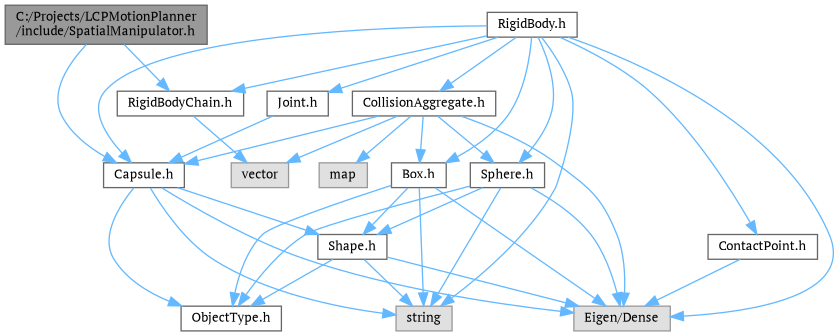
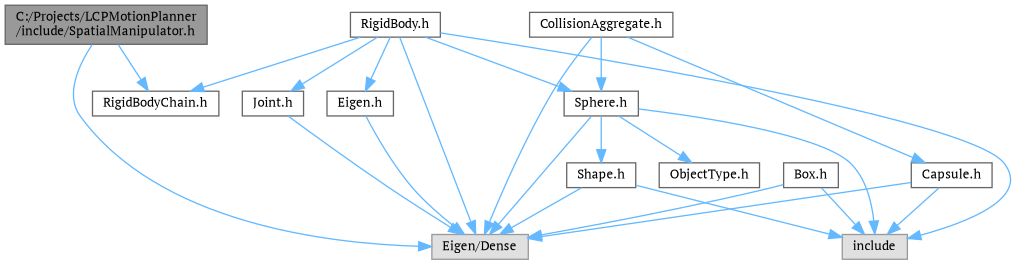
  digraph {
    fontname="PT Serif"
    node [color=grey40 fillcolor=white fontname="PT Serif" fontsize=10 shape=box style=filled]
    edge [color=steelblue1 fontname="PT Serif" fontsize=10 labelfontname=Helvetica labelfontsize=10 style=solid]
    n1 [color=gray40 fillcolor=grey60 fontcolor=black height=0.2 label="C:/Projects/LCPMotionPlanner\l/include/SpatialManipulator.h" width=0.4]
    n2 [height=0.2 label="RigidBodyChain.h" width=0.4]
    n3 [color=grey60 fillcolor="#E0E0E0" height=0.2 label="Eigen/Dense" width=0.4]
-   n4 [color=grey60 fillcolor="#E0E0E0" height=0.2 label=vector width=0.4]
    n5 [height=0.2 label="RigidBody.h" width=0.4]
    n6 [height=0.2 label="Joint.h" width=0.4]
    n7 [height=0.2 label="CollisionAggregate.h" width=0.4]
    n8 [height=0.2 label="Sphere.h" width=0.4]
-   n9 [color=grey60 fillcolor="#E0E0E0" height=0.2 label=string width=0.4]
+   n9 [color=grey60 fillcolor="#E0E0E0" height=0.2 label=include width=0.4]
    n10 [height=0.2 label="Capsule.h" width=0.4]
    n11 [height=0.2 label="Box.h" width=0.4]
-   n12 [height=0.2 label="ContactPoint.h" width=0.4]
-   n13 [color=grey60 fillcolor="#E0E0E0" height=0.2 label=map width=0.4]
+   n12 [height=0.2 label="Eigen.h" width=0.4]
    n14 [height=0.2 label="Shape.h" width=0.4]
    n15 [height=0.2 label="ObjectType.h" width=0.4]
    n1 -> n2
-   n1 -> n10
-   n2 -> n4
+   n1 -> n3
    n5 -> n2
    n5 -> n3
    n5 -> n6
-   n5 -> n7
    n5 -> n8
    n5 -> n9
-   n5 -> n10
-   n5 -> n11
    n5 -> n12
-   n6 -> n10
+   n6 -> n3
    n7 -> n3
-   n7 -> n4
    n7 -> n8
    n7 -> n10
-   n7 -> n11
-   n7 -> n13
    n8 -> n3
    n8 -> n9
    n8 -> n14
    n8 -> n15
    n10 -> n3
    n10 -> n9
-   n10 -> n14
-   n10 -> n15
    n11 -> n3
    n11 -> n9
-   n11 -> n14
-   n11 -> n15
    n12 -> n3
    n14 -> n3
    n14 -> n9
-   n14 -> n15
  }
